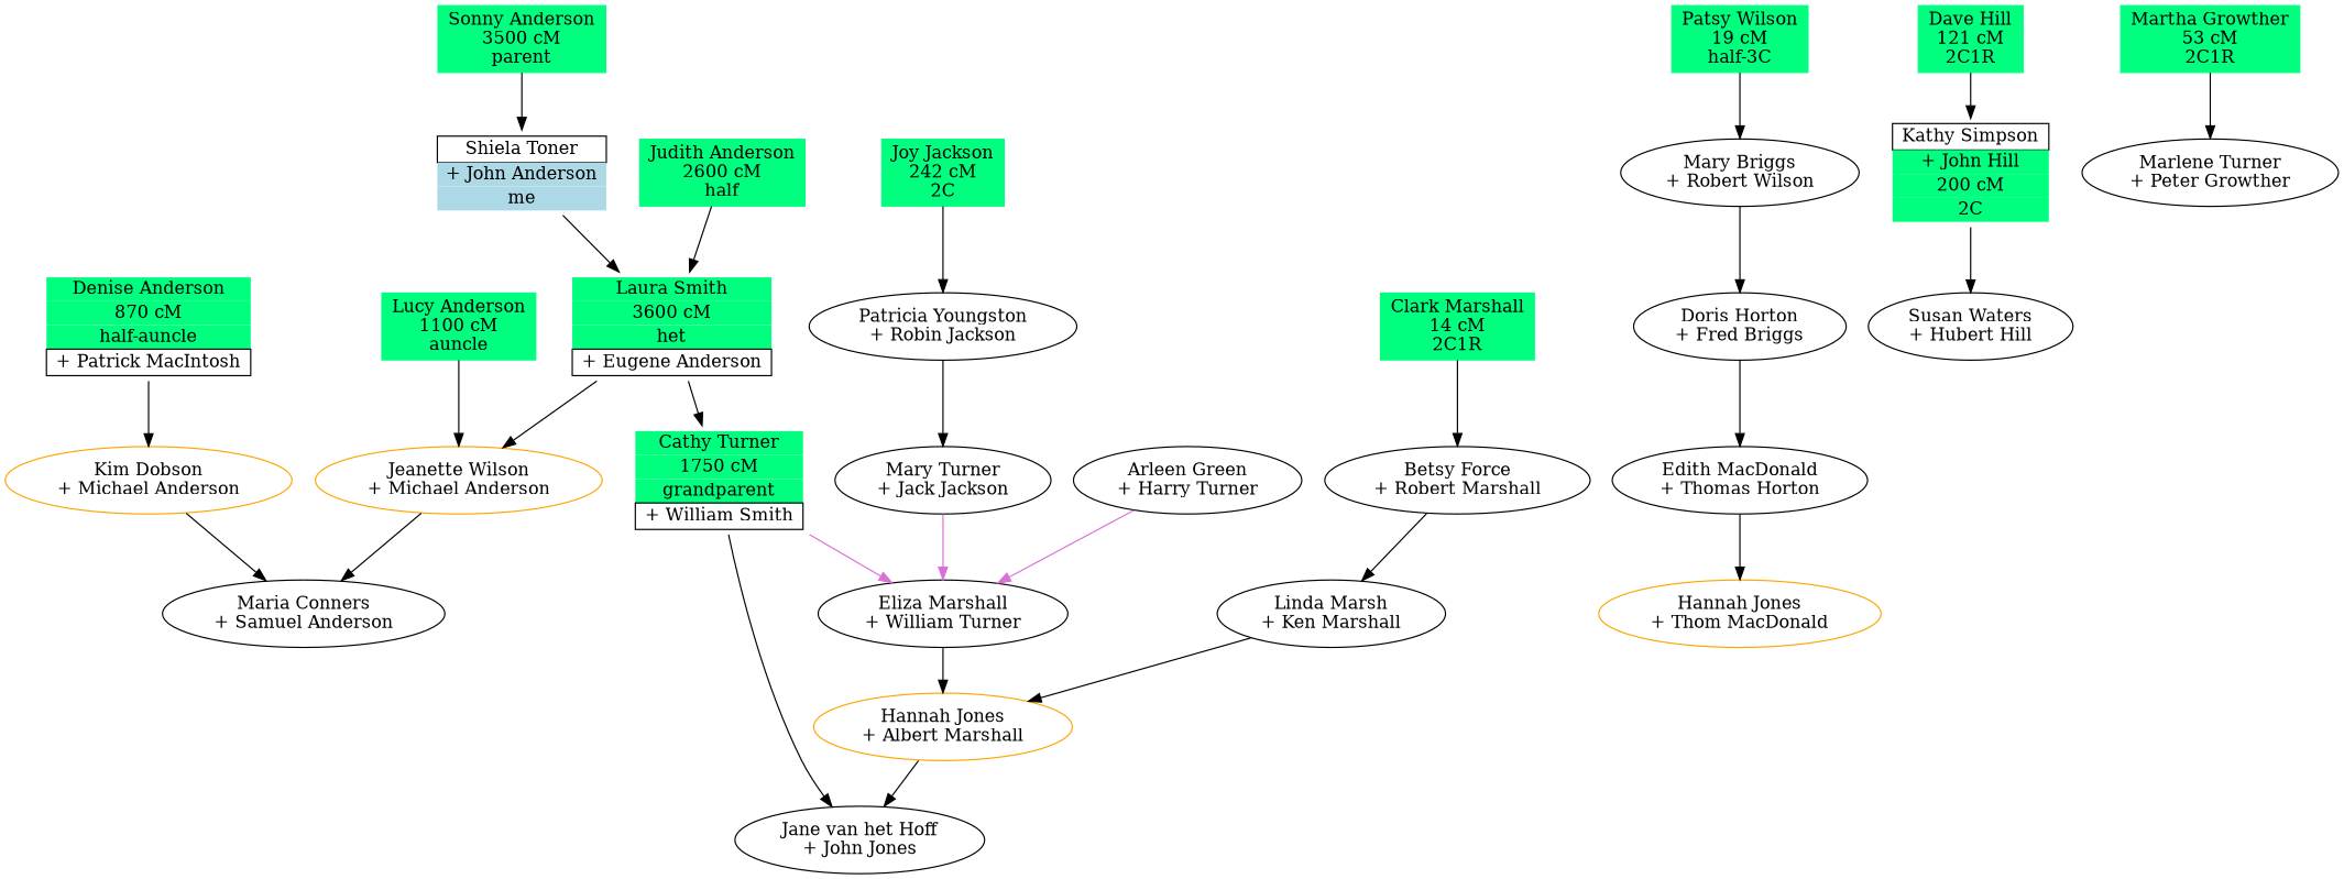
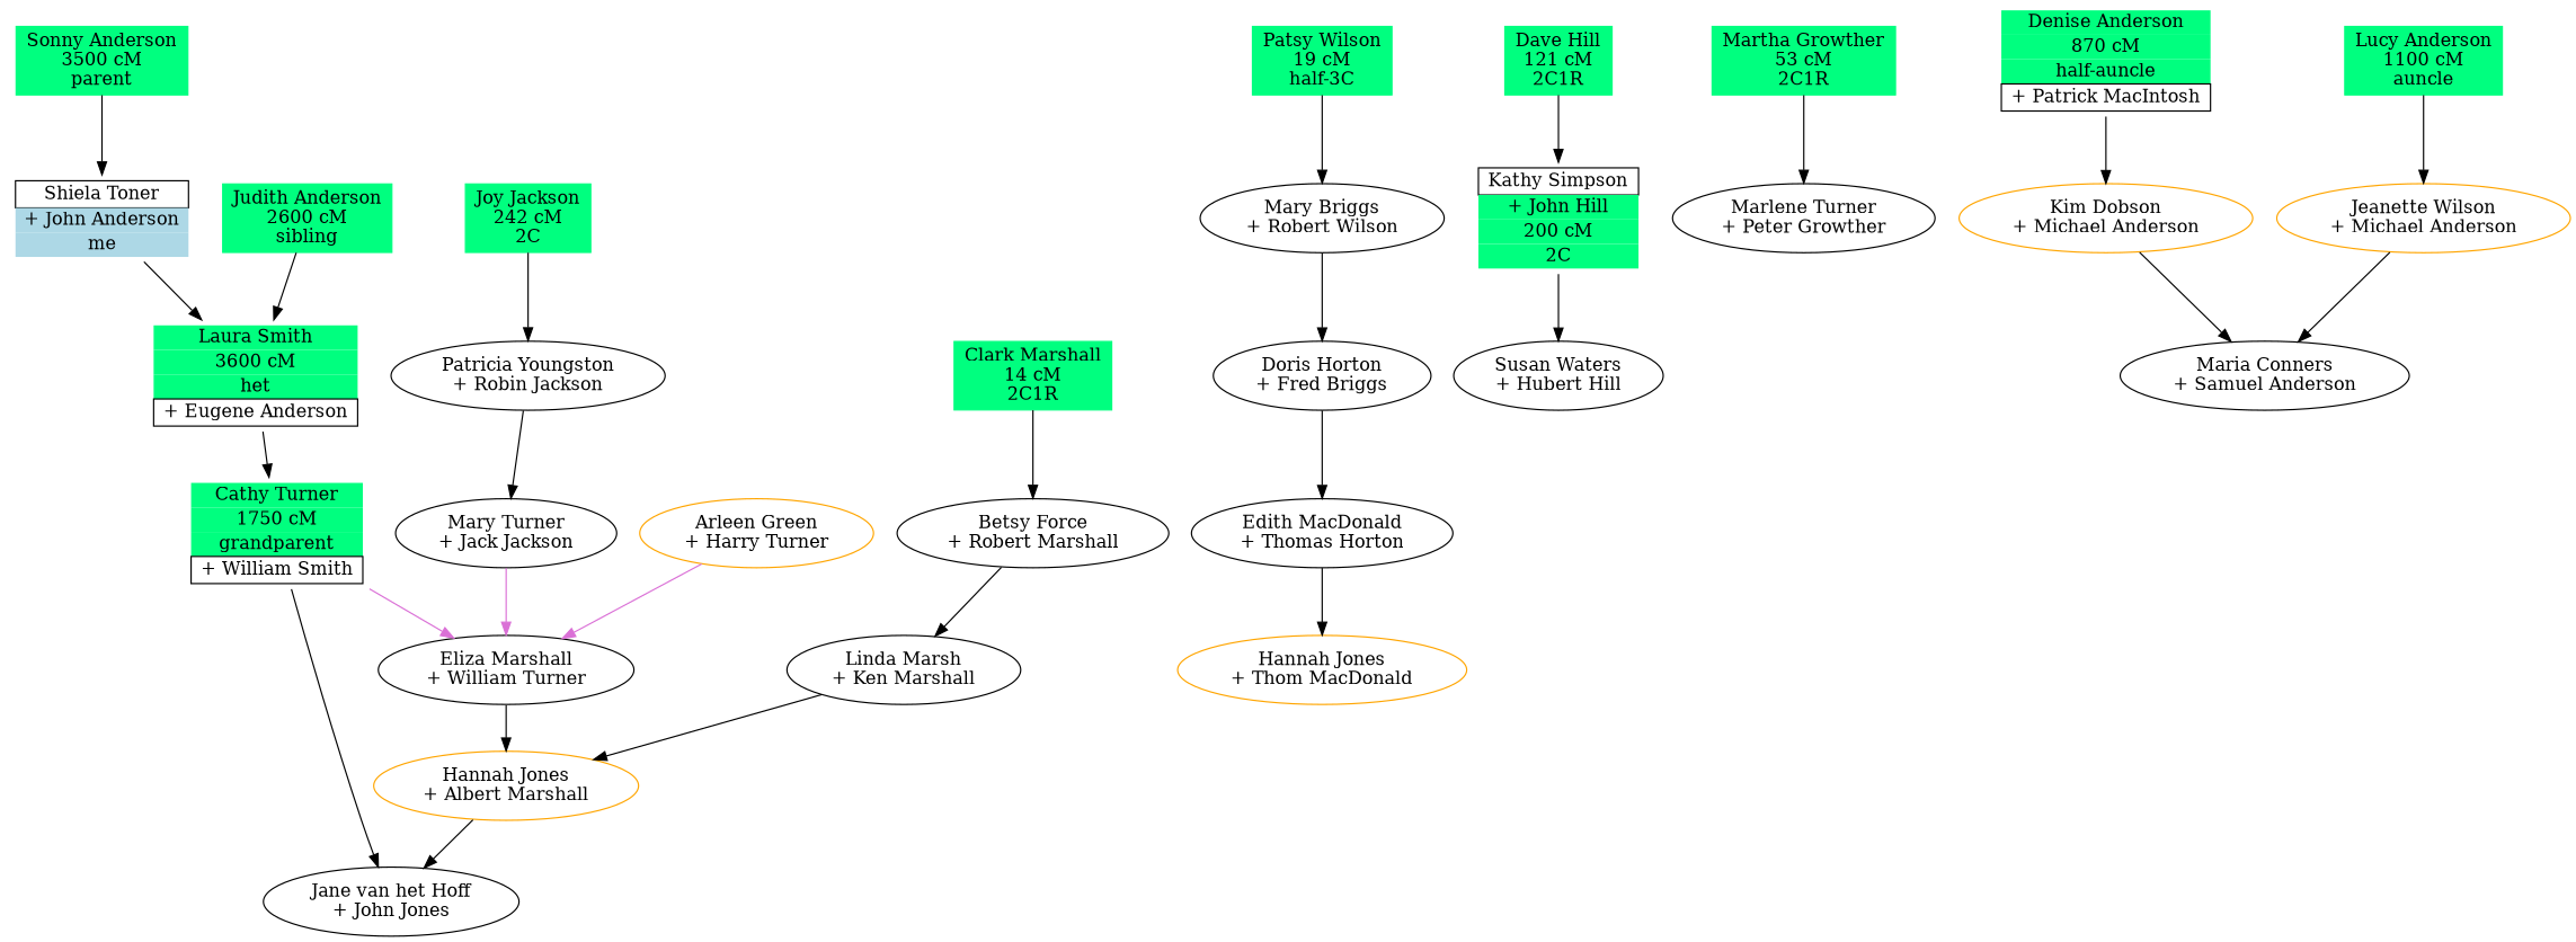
  digraph {
    rankdir=TB
    n1 [label="Jane van het Hoff\n+ John Jones"]
    n2 [color=orange label="Hannah Jones\n+ Thom MacDonald"]
    n3 [color=orange label="Hannah Jones\n+ Albert Marshall"]
    n4 [label="Mary Briggs\n+ Robert Wilson"]
    n5 [label="Doris Horton\n+ Fred Briggs"]
    n6 [label="Edith MacDonald\n+ Thomas Horton"]
    n7 [label=< <table cellpadding="2" cellborder="0" cellspacing="0" border="0"> <tr><td bgcolor="springgreen"> Cathy Turner </td></tr> <tr><td bgcolor="springgreen">1750 cM</td></tr> <tr><td bgcolor="springgreen">grandparent</td></tr> <tr><td border="1"> + William Smith </td></tr> </table> > shape=none]
    n8 [label="Eliza Marshall\n+ William Turner"]
    n9 [label="Susan Waters\n+ Hubert Hill"]
    n10 [label=< <table cellpadding="2" cellborder="0" cellspacing="0" border="0"> <tr><td border="1"> Kathy Simpson </td></tr> <tr><td bgcolor="springgreen"> + John Hill </td></tr> <tr><td bgcolor="springgreen">200 cM</td></tr> <tr><td bgcolor="springgreen">2C</td></tr> </table> > shape=none]
    n11 [label="Patricia Youngston\n+ Robin Jackson"]
    n12 [label="Mary Turner\n+ Jack Jackson"]
-   n13 [label="Arleen Green\n+ Harry Turner"]
+   n13 [label="Arleen Green\n+ Harry Turner" color=orange]
    n14 [label="Marlene Turner\n+ Peter Growther"]
    n15 [label=< <table cellpadding="2" cellborder="0" cellspacing="0" border="0"> <tr><td bgcolor="springgreen"> Laura Smith </td></tr> <tr><td bgcolor="springgreen">3600 cM</td></tr> <tr><td bgcolor="springgreen">het</td></tr> <tr><td border="1"> + Eugene Anderson </td></tr> </table> > shape=none]
    n16 [color=orange label="Jeanette Wilson\n+ Michael Anderson"]
    n17 [label="Maria Conners\n+ Samuel Anderson"]
    n18 [label="Betsy Force\n+ Robert Marshall"]
    n19 [label="Linda Marsh\n+ Ken Marshall"]
    n20 [label=< <table cellpadding="2" cellborder="0" cellspacing="0" border="0"> <tr><td border="1"> Shiela Toner </td></tr> <tr><td bgcolor="lightblue"> + John Anderson </td></tr> <tr><td bgcolor="lightblue">me</td></tr> </table> > shape=none]
    n21 [color=orange label="Kim Dobson\n+ Michael Anderson"]
    n22 [label=< <table cellpadding="2" cellborder="0" cellspacing="0" border="0"> <tr><td bgcolor="springgreen"> Denise Anderson </td></tr> <tr><td bgcolor="springgreen">870 cM</td></tr> <tr><td bgcolor="springgreen">half-auncle</td></tr> <tr><td border="1"> + Patrick MacIntosh </td></tr> </table> > shape=none]
    n23 [color=springgreen label="Patsy Wilson\n19 cM\nhalf-3C" shape=record style=filled]
    n24 [color=springgreen label="Joy Jackson\n242 cM\n2C" shape=record style=filled]
    n25 [color=springgreen label="Sonny Anderson\n3500 cM\nparent" shape=record style=filled]
    n26 [color=springgreen label="Clark Marshall\n14 cM\n2C1R" shape=record style=filled]
    n27 [color=springgreen label="Martha Growther\n53 cM\n2C1R" shape=record style=filled]
    n28 [color=springgreen label="Dave Hill\n121 cM\n2C1R" shape=record style=filled]
-   n29 [color=springgreen label="Judith Anderson\n2600 cM\nhalf" shape=record style=filled]
+   n29 [color=springgreen label="Judith Anderson\n2600 cM\nsibling" shape=record style=filled]
    n30 [color=springgreen label="Lucy Anderson\n1100 cM\nauncle" shape=record style=filled]
    n3 -> n1
    n4 -> n5
    n5 -> n6
    n6 -> n2
    n7 -> n1
    n7 -> n8 [color=orchid]
    n8 -> n3
    n10 -> n9
    n11 -> n12
    n12 -> n8 [color=orchid]
    n13 -> n8 [color=orchid]
    n15 -> n7
-   n15 -> n16
    n16 -> n17
    n18 -> n19
    n19 -> n3
    n20 -> n15
    n21 -> n17
    n22 -> n21
    n23 -> n4
    n24 -> n11
    n25 -> n20
    n26 -> n18
    n27 -> n14
    n28 -> n10
    n29 -> n15
    n30 -> n16
  }
